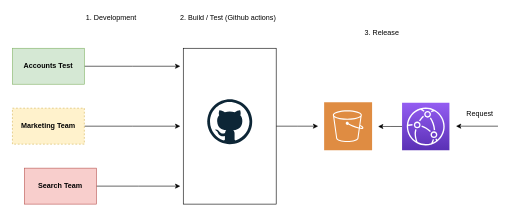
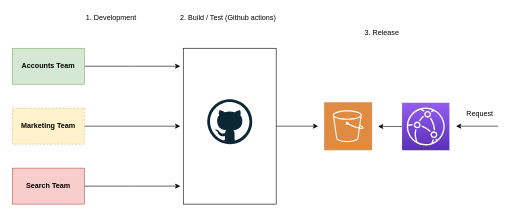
  <mxCell id="0" />
  <mxCell id="1" parent="0" />
  <mxCell id="2" style="edgeStyle=orthogonalEdgeStyle;rounded=0;orthogonalLoop=1;jettySize=auto;html=1;" edge="1" parent="1" source="3"><mxGeometry relative="1" as="geometry"><mxPoint x="300" y="110" as="targetPoint" /></mxGeometry></mxCell>
- <mxCell id="3" value="Accounts Test" style="rounded=0;whiteSpace=wrap;html=1;fillColor=#d5e8d4;strokeColor=#82b366;fontStyle=1" vertex="1" parent="1"><mxGeometry x="20" y="80" width="120" height="60" as="geometry" /></mxCell>
+ <mxCell id="3" value="Accounts Team" style="rounded=0;whiteSpace=wrap;html=1;fillColor=#d5e8d4;strokeColor=#82b366;fontStyle=1" vertex="1" parent="1"><mxGeometry x="20" y="80" width="120" height="60" as="geometry" /></mxCell>
  <mxCell id="4" style="edgeStyle=orthogonalEdgeStyle;rounded=0;orthogonalLoop=1;jettySize=auto;html=1;" edge="1" parent="1" source="5"><mxGeometry relative="1" as="geometry"><mxPoint x="300" y="210" as="targetPoint" /></mxGeometry></mxCell>
  <mxCell id="5" value="Marketing Team" style="rounded=0;whiteSpace=wrap;html=1;fillColor=#fff2cc;strokeColor=#d6b656;fontStyle=1;dashed=1;" vertex="1" parent="1"><mxGeometry x="20" y="180" width="120" height="60" as="geometry" /></mxCell>
  <mxCell id="6" style="edgeStyle=orthogonalEdgeStyle;rounded=0;orthogonalLoop=1;jettySize=auto;html=1;" edge="1" parent="1" source="7"><mxGeometry relative="1" as="geometry"><mxPoint x="300" y="310" as="targetPoint" /></mxGeometry></mxCell>
- <mxCell id="7" value="Search Team" style="rounded=0;whiteSpace=wrap;html=1;fillColor=#f8cecc;strokeColor=#b85450;fontStyle=1" vertex="1" parent="1"><mxGeometry x="40" y="280" width="120" height="60" as="geometry" /></mxCell>
+ <mxCell id="7" value="Search Team" style="rounded=0;whiteSpace=wrap;html=1;fillColor=#f8cecc;strokeColor=#b85450;fontStyle=1" vertex="1" parent="1"><mxGeometry x="20" y="280" width="120" height="60" as="geometry" /></mxCell>
  <mxCell id="8" value="1. Development" style="text;html=1;strokeColor=none;fillColor=none;align=center;verticalAlign=middle;whiteSpace=wrap;rounded=0;" vertex="1" parent="1"><mxGeometry x="100" y="20" width="170" height="20" as="geometry" /></mxCell>
  <mxCell id="9" style="edgeStyle=orthogonalEdgeStyle;rounded=0;orthogonalLoop=1;jettySize=auto;html=1;" edge="1" parent="1" source="10"><mxGeometry relative="1" as="geometry"><mxPoint x="530" y="210" as="targetPoint" /></mxGeometry></mxCell>
  <mxCell id="10" value="" style="rounded=0;whiteSpace=wrap;html=1;" vertex="1" parent="1"><mxGeometry x="305" y="80" width="155" height="260" as="geometry" /></mxCell>
  <mxCell id="11" value="" style="dashed=0;outlineConnect=0;html=1;align=center;labelPosition=center;verticalLabelPosition=bottom;verticalAlign=top;shape=mxgraph.weblogos.github" vertex="1" parent="1"><mxGeometry x="345" y="165" width="75" height="75" as="geometry" /></mxCell>
  <mxCell id="12" value="2. Build / Test (Github actions)" style="text;html=1;strokeColor=none;fillColor=none;align=center;verticalAlign=middle;whiteSpace=wrap;rounded=0;" vertex="1" parent="1"><mxGeometry x="290" y="20" width="180" height="20" as="geometry" /></mxCell>
  <mxCell id="13" value="3. Release" style="text;html=1;strokeColor=none;fillColor=none;align=center;verticalAlign=middle;whiteSpace=wrap;rounded=0;" vertex="1" parent="1"><mxGeometry x="524" y="45" width="225" height="20" as="geometry" /></mxCell>
  <mxCell id="14" value="" style="pointerEvents=1;shadow=0;dashed=0;html=1;strokeColor=none;fillColor=#DF8C42;labelPosition=center;verticalLabelPosition=bottom;verticalAlign=top;align=center;outlineConnect=0;shape=mxgraph.veeam2.aws_s3;" vertex="1" parent="1"><mxGeometry x="540" y="170" width="80" height="80" as="geometry" /></mxCell>
  <mxCell id="15" style="edgeStyle=orthogonalEdgeStyle;rounded=0;orthogonalLoop=1;jettySize=auto;html=1;" edge="1" parent="1" source="16"><mxGeometry relative="1" as="geometry"><mxPoint x="630" y="210.5" as="targetPoint" /></mxGeometry></mxCell>
  <mxCell id="16" value="" style="points=[[0,0,0],[0.25,0,0],[0.5,0,0],[0.75,0,0],[1,0,0],[0,1,0],[0.25,1,0],[0.5,1,0],[0.75,1,0],[1,1,0],[0,0.25,0],[0,0.5,0],[0,0.75,0],[1,0.25,0],[1,0.5,0],[1,0.75,0]];outlineConnect=0;fontColor=#232F3E;gradientColor=#945DF2;gradientDirection=north;fillColor=#5A30B5;strokeColor=#ffffff;dashed=0;verticalLabelPosition=bottom;verticalAlign=top;align=center;html=1;fontSize=12;fontStyle=0;aspect=fixed;shape=mxgraph.aws4.resourceIcon;resIcon=mxgraph.aws4.cloudfront;" vertex="1" parent="1"><mxGeometry x="670" y="171" width="79" height="79" as="geometry" /></mxCell>
  <mxCell id="17" value="" style="endArrow=classic;html=1;" edge="1" parent="1"><mxGeometry width="50" height="50" relative="1" as="geometry"><mxPoint x="830" y="210" as="sourcePoint" /><mxPoint x="760" y="210" as="targetPoint" /></mxGeometry></mxCell>
  <mxCell id="18" value="Request" style="text;html=1;strokeColor=none;fillColor=none;align=center;verticalAlign=middle;whiteSpace=wrap;rounded=0;" vertex="1" parent="1"><mxGeometry x="780" y="180" width="40" height="20" as="geometry" /></mxCell>
